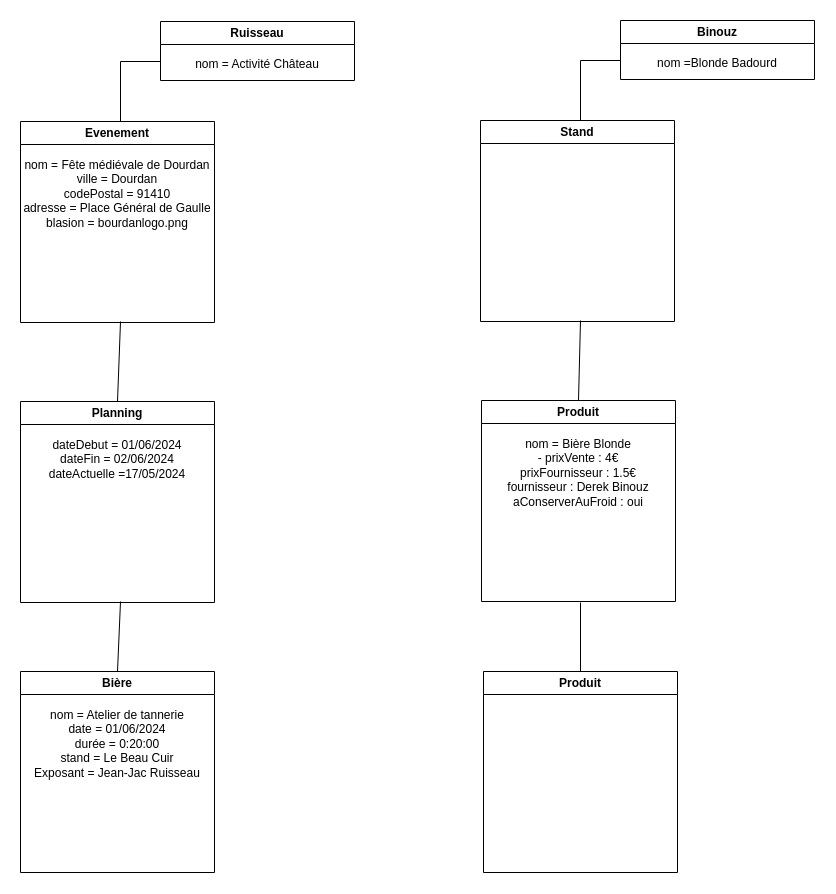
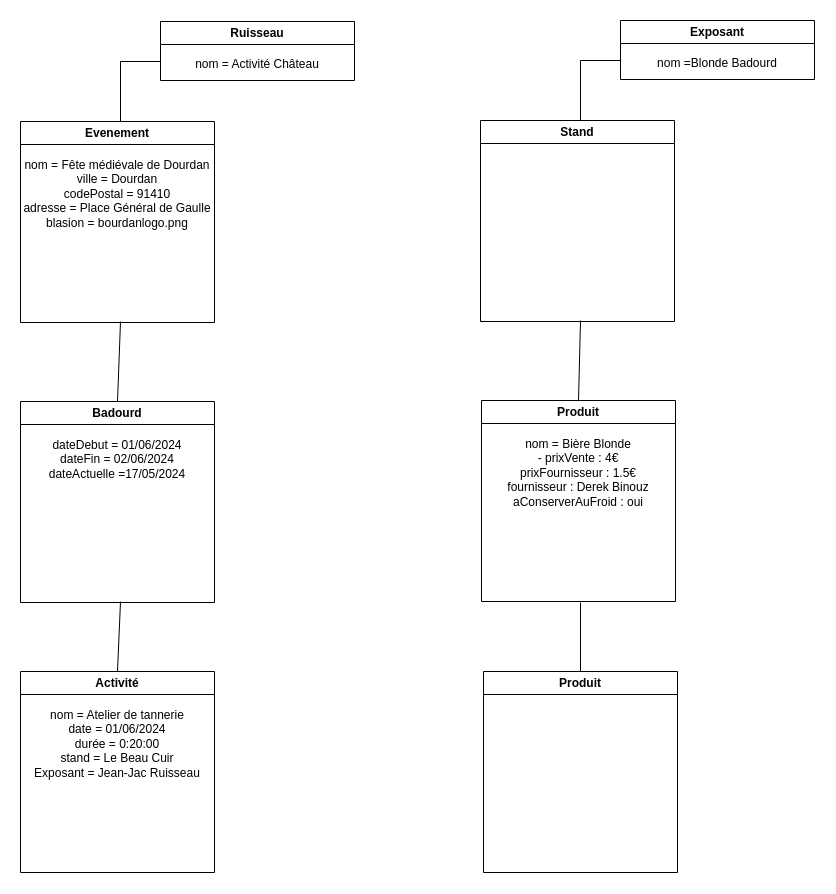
  <mxCell id="0" />
  <mxCell id="1" parent="0" />
  <mxCell id="2" value="" style="endArrow=none;html=1;rounded=0;entryX=0;entryY=0.5;entryDx=0;entryDy=0;" edge="1" parent="1"><mxGeometry width="50" height="50" relative="1" as="geometry"><mxPoint x="120" y="121" as="sourcePoint" /><mxPoint x="160" y="61" as="targetPoint" /><Array as="points"><mxPoint x="120" y="61" /></Array></mxGeometry></mxCell>
  <mxCell id="3" value="Evenement" style="swimlane;whiteSpace=wrap;html=1;" vertex="1" parent="1"><mxGeometry x="20" y="121" width="194" height="201" as="geometry"><mxRectangle x="340" y="240" width="100" height="30" as="alternateBounds" /></mxGeometry></mxCell>
  <mxCell id="4" value="" style="endArrow=none;html=1;rounded=0;entryX=0.5;entryY=0;entryDx=0;entryDy=0;" edge="1" parent="3" target="6"><mxGeometry width="50" height="50" relative="1" as="geometry"><mxPoint x="100" y="200" as="sourcePoint" /><mxPoint x="100" y="230" as="targetPoint" /></mxGeometry></mxCell>
  <mxCell id="5" value="&lt;div align=&quot;center&quot;&gt;nom = Fête médiévale de Dourdan&lt;/div&gt;&lt;div align=&quot;center&quot;&gt;ville = Dourdan&lt;br&gt;&lt;/div&gt;&lt;div align=&quot;center&quot;&gt;codePostal = 91410 &lt;br&gt;&lt;/div&gt;&lt;div align=&quot;center&quot;&gt;adresse = Place Général de Gaulle&lt;/div&gt;&lt;div align=&quot;center&quot;&gt;blasion = bourdanlogo.png&lt;br&gt;&lt;/div&gt;" style="text;whiteSpace=wrap;html=1;align=center;" vertex="1" parent="3"><mxGeometry y="30" width="194" height="161" as="geometry" /></mxCell>
- <mxCell id="6" value="Planning" style="swimlane;whiteSpace=wrap;html=1;" vertex="1" parent="1"><mxGeometry x="20" y="401" width="194" height="201" as="geometry" /></mxCell>
+ <mxCell id="6" value="Badourd" style="swimlane;whiteSpace=wrap;html=1;" vertex="1" parent="1"><mxGeometry x="20" y="401" width="194" height="201" as="geometry" /></mxCell>
  <mxCell id="7" value="&lt;div&gt;&lt;div align=&quot;center&quot;&gt;&lt;span style=&quot;background-color: initial;&quot;&gt;dateDebut = 01/06/2024&lt;/span&gt;&lt;br&gt;&lt;/div&gt;&lt;div align=&quot;center&quot;&gt;&lt;span style=&quot;background-color: initial;&quot;&gt;dateFin = 02/06/2024&lt;/span&gt;&lt;/div&gt;&lt;/div&gt;&lt;div&gt;&lt;span style=&quot;background-color: initial;&quot;&gt;dateActuelle =17/05/2024&lt;/span&gt;&lt;/div&gt;" style="text;whiteSpace=wrap;html=1;align=center;" vertex="1" parent="6"><mxGeometry y="30" width="194" height="161" as="geometry" /></mxCell>
  <mxCell id="8" value="Ruisseau" style="swimlane;whiteSpace=wrap;html=1;" vertex="1" parent="1"><mxGeometry x="160" y="21" width="194" height="59" as="geometry" /></mxCell>
  <mxCell id="9" value="&lt;div align=&quot;center&quot;&gt;nom = Activité Château&lt;/div&gt;" style="text;whiteSpace=wrap;html=1;align=center;" vertex="1" parent="8"><mxGeometry y="29" width="194" height="31" as="geometry" /></mxCell>
- <mxCell id="10" value="Bière" style="swimlane;whiteSpace=wrap;html=1;" vertex="1" parent="1"><mxGeometry x="20" y="671" width="194" height="201" as="geometry" /></mxCell>
+ <mxCell id="10" value="Activité" style="swimlane;whiteSpace=wrap;html=1;" vertex="1" parent="1"><mxGeometry x="20" y="671" width="194" height="201" as="geometry" /></mxCell>
  <mxCell id="11" value="&lt;div&gt;nom = Atelier de tannerie&lt;br&gt;&lt;/div&gt;&lt;div&gt;date = 01/06/2024&lt;/div&gt;&lt;div&gt;durée = 0:20:00&lt;/div&gt;&lt;div&gt;stand = Le Beau Cuir&lt;/div&gt;&lt;div&gt;Exposant = Jean-Jac Ruisseau&lt;br&gt;&lt;/div&gt;&lt;div&gt;&lt;br&gt;&lt;/div&gt;" style="text;whiteSpace=wrap;html=1;align=center;" vertex="1" parent="10"><mxGeometry y="30" width="194" height="161" as="geometry" /></mxCell>
  <mxCell id="12" value="" style="endArrow=none;html=1;rounded=0;exitX=0.5;exitY=0;exitDx=0;exitDy=0;" edge="1" parent="1" source="10"><mxGeometry width="50" height="50" relative="1" as="geometry"><mxPoint x="70" y="651" as="sourcePoint" /><mxPoint x="120" y="601" as="targetPoint" /></mxGeometry></mxCell>
  <mxCell id="13" value="" style="endArrow=none;html=1;rounded=0;entryX=0;entryY=0.5;entryDx=0;entryDy=0;" edge="1" parent="1"><mxGeometry width="50" height="50" relative="1" as="geometry"><mxPoint x="580" y="120" as="sourcePoint" /><mxPoint x="620" y="60" as="targetPoint" /><Array as="points"><mxPoint x="580" y="60" /></Array></mxGeometry></mxCell>
  <mxCell id="14" value="Stand" style="swimlane;whiteSpace=wrap;html=1;" vertex="1" parent="1"><mxGeometry x="480" y="120" width="194" height="201" as="geometry"><mxRectangle x="340" y="240" width="100" height="30" as="alternateBounds" /></mxGeometry></mxCell>
  <mxCell id="15" value="" style="endArrow=none;html=1;rounded=0;entryX=0.5;entryY=0;entryDx=0;entryDy=0;" edge="1" parent="14" target="16"><mxGeometry width="50" height="50" relative="1" as="geometry"><mxPoint x="100" y="200" as="sourcePoint" /><mxPoint x="100" y="230" as="targetPoint" /></mxGeometry></mxCell>
  <mxCell id="16" value="Produit" style="swimlane;whiteSpace=wrap;html=1;" vertex="1" parent="1"><mxGeometry x="481" y="400" width="194" height="201" as="geometry" /></mxCell>
  <mxCell id="17" value="&lt;div&gt;nom = Bière Blonde&lt;br&gt;&lt;/div&gt;&lt;div&gt;- prixVente : 4€&lt;br&gt;&lt;/div&gt;&lt;div&gt;prixFournisseur : 1.5€&lt;br&gt;&lt;/div&gt;&lt;div&gt;fournisseur : Derek Binouz&lt;/div&gt;&lt;div&gt;aConserverAuFroid : oui &lt;br&gt;&lt;/div&gt;" style="text;whiteSpace=wrap;html=1;align=center;" vertex="1" parent="16"><mxGeometry y="30" width="194" height="161" as="geometry" /></mxCell>
- <mxCell id="18" value="Binouz" style="swimlane;whiteSpace=wrap;html=1;" vertex="1" parent="1"><mxGeometry x="620" y="20" width="194" height="59" as="geometry" /></mxCell>
+ <mxCell id="18" value="Exposant" style="swimlane;whiteSpace=wrap;html=1;" vertex="1" parent="1"><mxGeometry x="620" y="20" width="194" height="59" as="geometry" /></mxCell>
  <mxCell id="19" value="&lt;div align=&quot;center&quot;&gt;nom =Blonde Badourd&lt;br&gt;&lt;/div&gt;" style="text;whiteSpace=wrap;html=1;align=center;" vertex="1" parent="18"><mxGeometry y="29" width="194" height="31" as="geometry" /></mxCell>
  <mxCell id="20" value="Produit" style="swimlane;whiteSpace=wrap;html=1;" vertex="1" parent="1"><mxGeometry x="483" y="671" width="194" height="201" as="geometry" /></mxCell>
  <mxCell id="21" value="" style="endArrow=none;html=1;rounded=0;exitX=0.5;exitY=0;exitDx=0;exitDy=0;" edge="1" parent="1" source="20"><mxGeometry width="50" height="50" relative="1" as="geometry"><mxPoint x="530" y="652" as="sourcePoint" /><mxPoint x="580" y="602" as="targetPoint" /></mxGeometry></mxCell>
